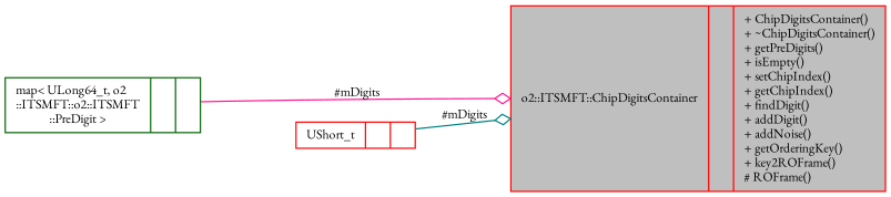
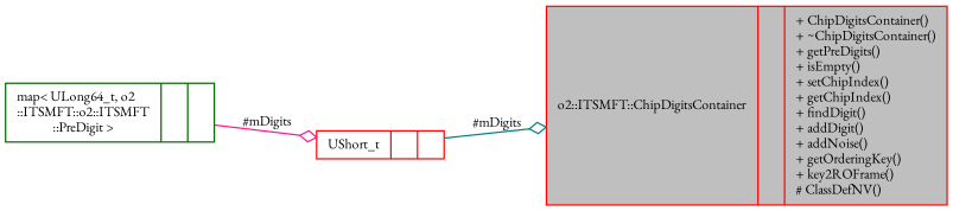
  digraph {
    fontname="EB Garamond"
    rankdir=LR
    node [color=red fontname="EB Garamond" fontsize=10 shape=record]
    edge [arrowhead=odiamond fontname="EB Garamond" fontsize=10 labelfontname=Helvetica labelfontsize=10 style=solid]
-   n1 [fillcolor=grey75 fontcolor=black height=0.2 label="{o2::ITSMFT::ChipDigitsContainer\n||+ ChipDigitsContainer()\l+ ~ChipDigitsContainer()\l+ getPreDigits()\l+ isEmpty()\l+ setChipIndex()\l+ getChipIndex()\l+ findDigit()\l+ addDigit()\l+ addNoise()\l+ getOrderingKey()\l+ key2ROFrame()\l# ROFrame()\l}" style=filled width=0.4]
+   n1 [fillcolor=grey75 fontcolor=black height=0.2 label="{o2::ITSMFT::ChipDigitsContainer\n||+ ChipDigitsContainer()\l+ ~ChipDigitsContainer()\l+ getPreDigits()\l+ isEmpty()\l+ setChipIndex()\l+ getChipIndex()\l+ findDigit()\l+ addDigit()\l+ addNoise()\l+ getOrderingKey()\l+ key2ROFrame()\l# ClassDefNV()\l}" style=filled width=0.4]
    n2 [color=darkgreen height=0.2 label="{map\< ULong64_t, o2\l::ITSMFT::o2::ITSMFT\l::PreDigit \>\n||}" width=0.4]
    n3 [height=0.2 label="{UShort_t\n||}" width=0.4]
-   n2 -> n1 [color=deeppink label=" #mDigits"]
+   n2 -> n3 [color=deeppink label=" #mDigits"]
    n3 -> n1 [color=teal label=" #mDigits"]
  }
